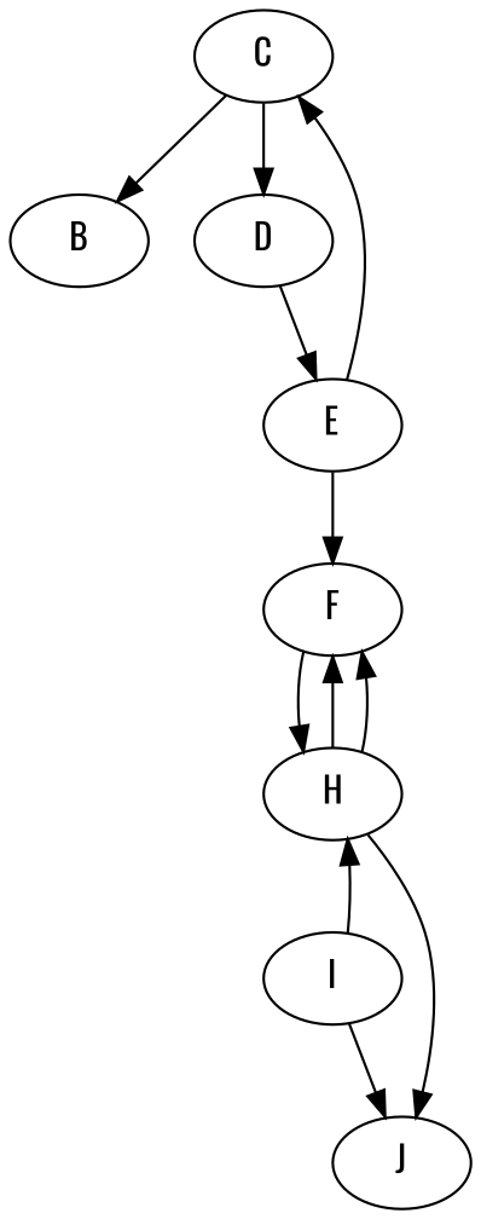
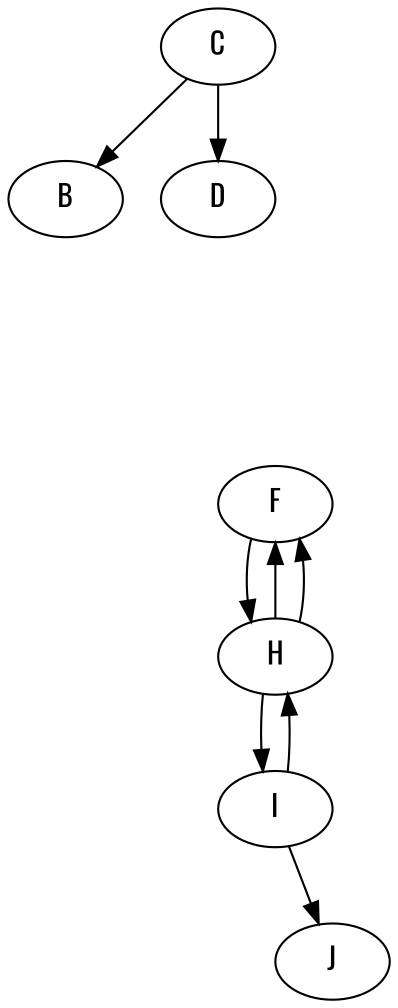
  digraph {
    fontname=Oswald
    node [fontname=Oswald]
    edge [fontname=Oswald]
    C
    B
    D
-   E
    F
    H
    I
    J
    C -> B
    C -> D
-   D -> E
-   E -> C
-   E -> F
    F -> H
    H -> F
    H -> F
-   H -> J
+   H -> I
    I -> H
    I -> J
  }
